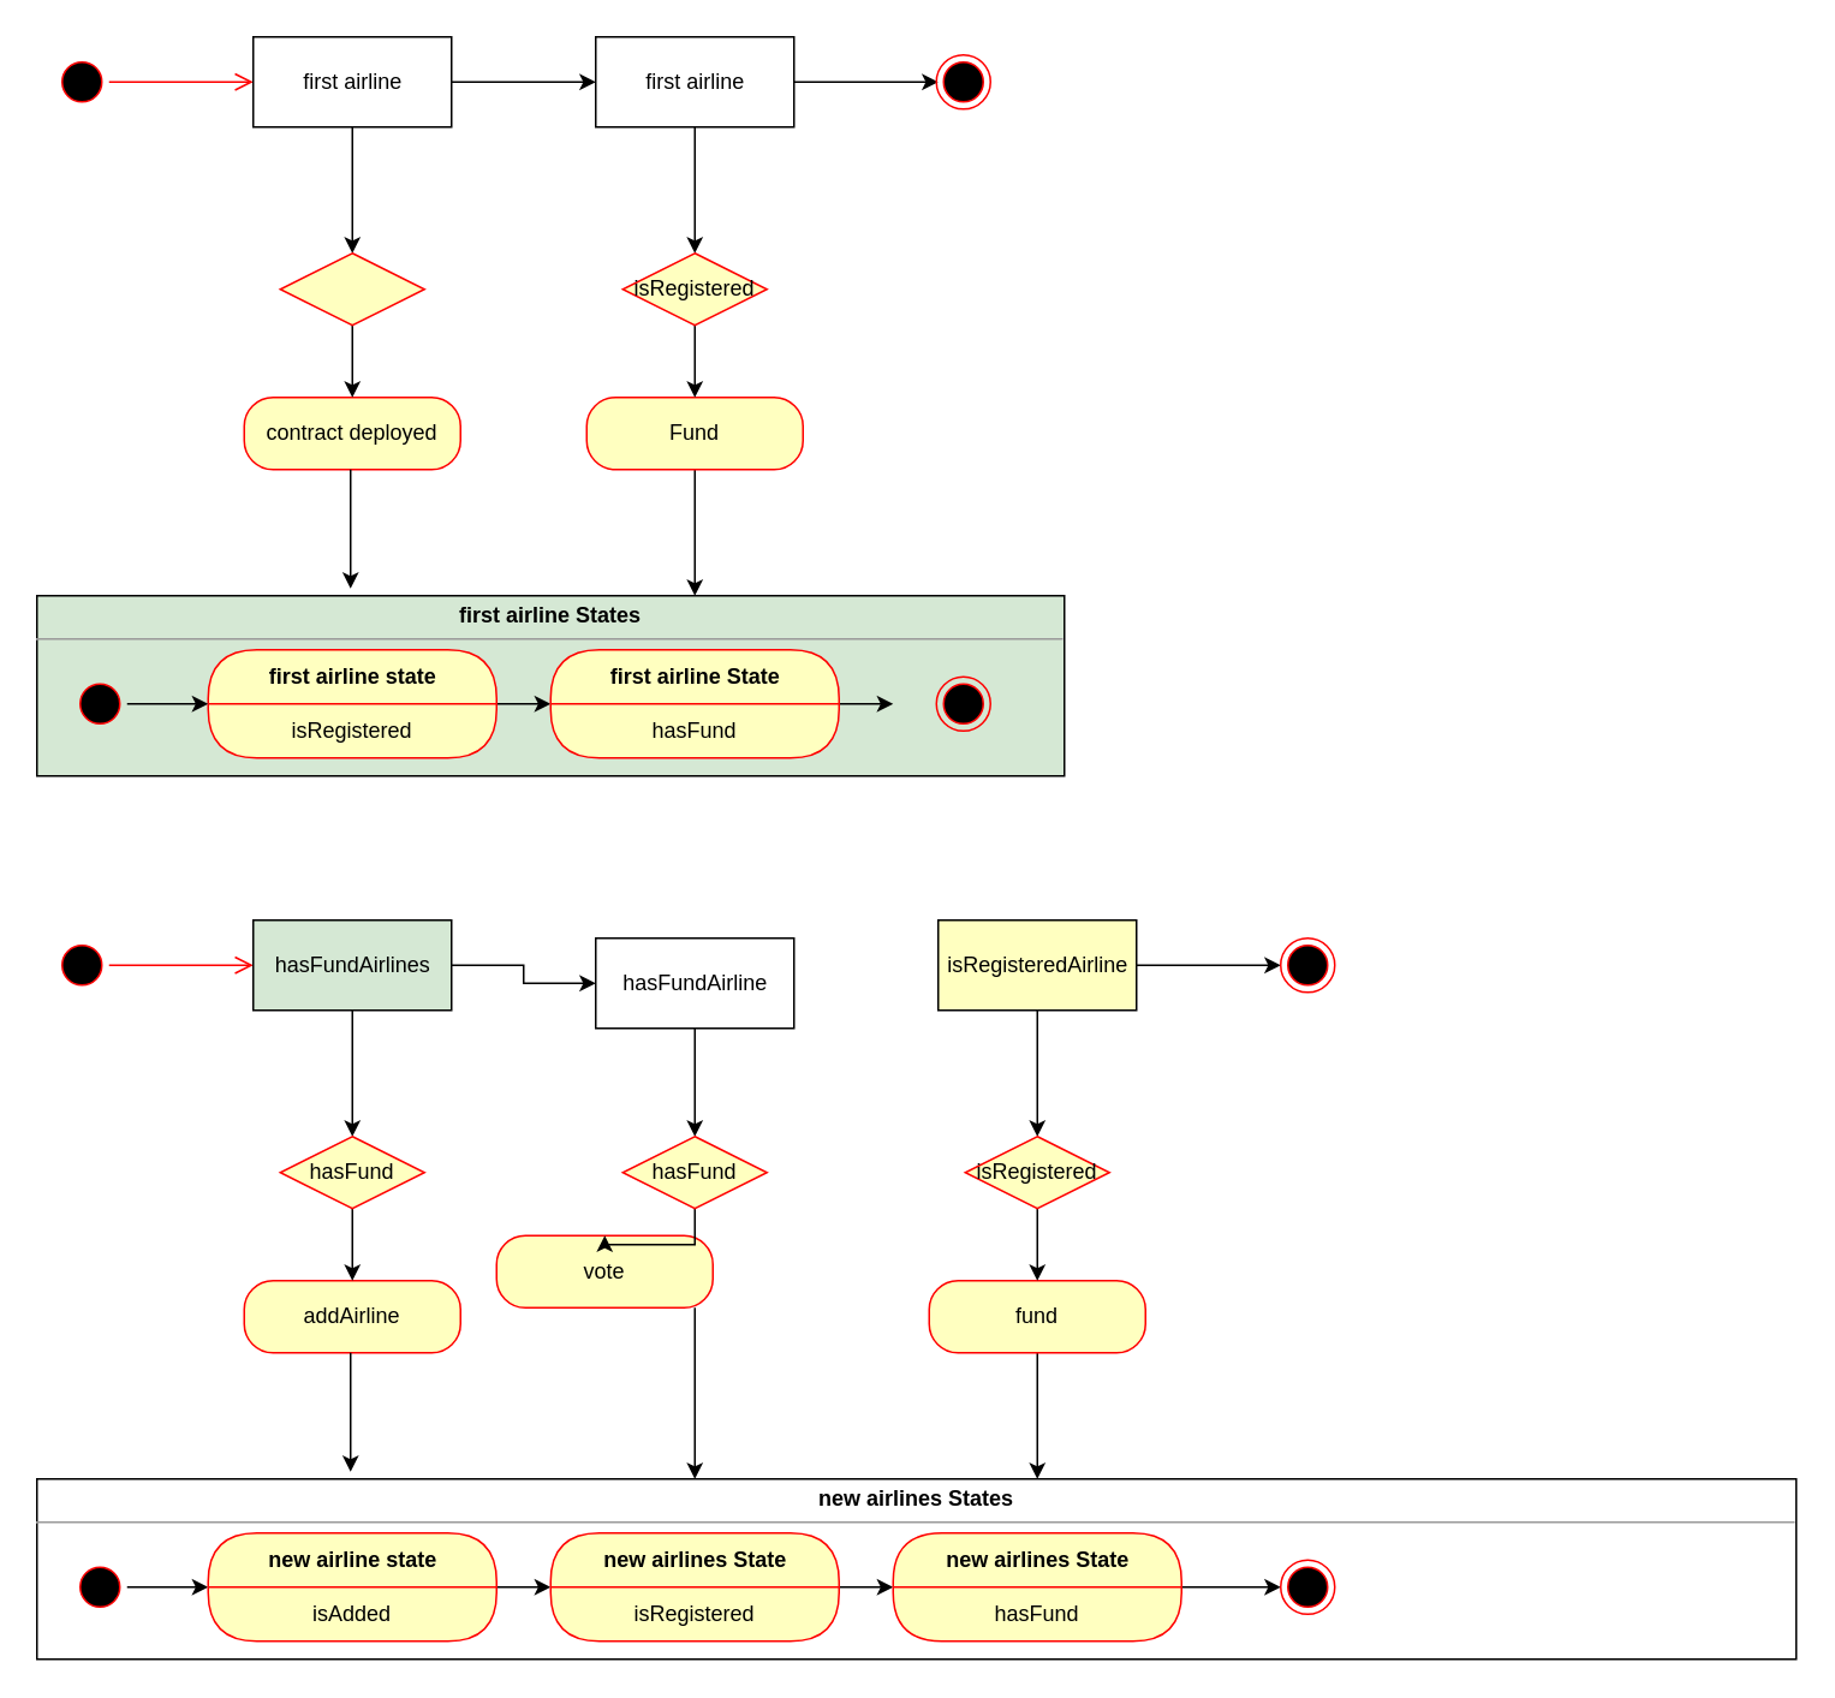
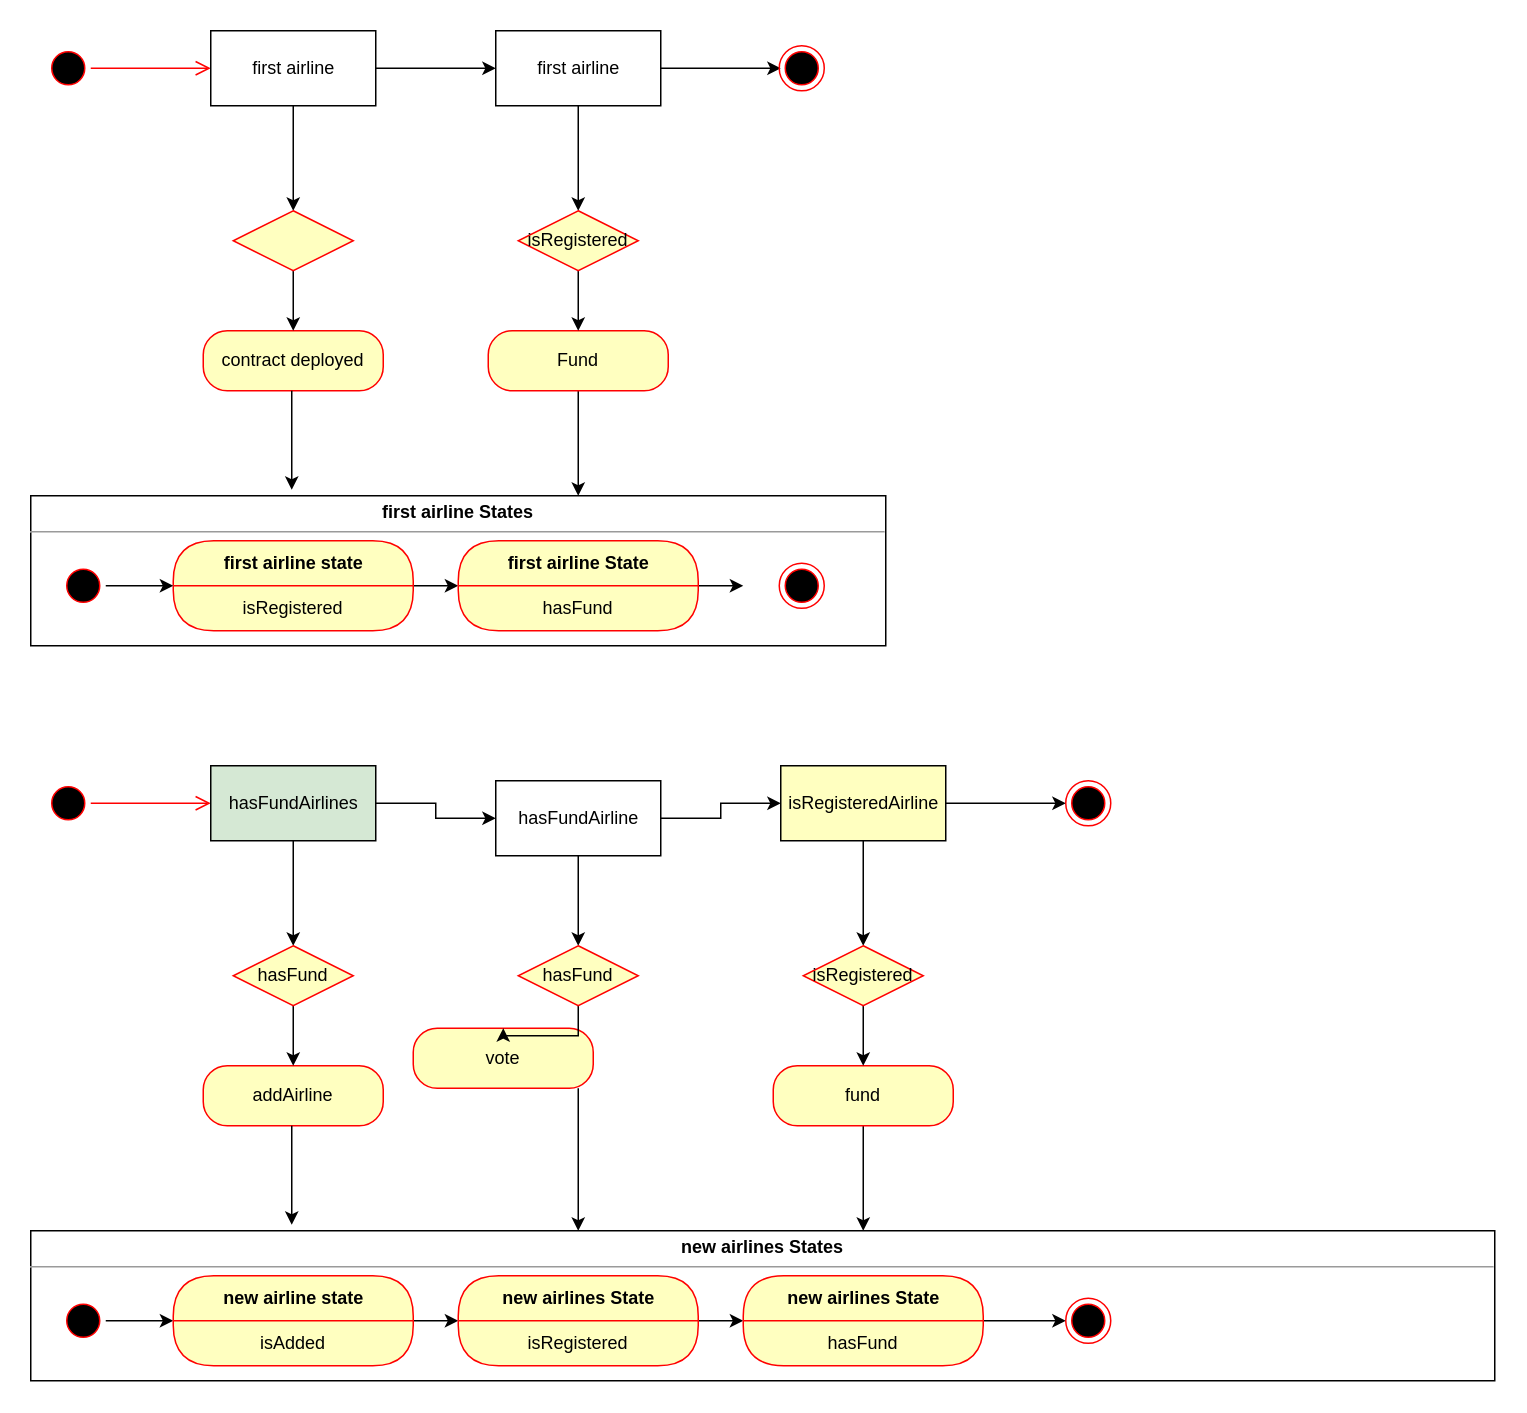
  <mxCell id="0" />
  <mxCell id="1" parent="0" />
- <mxCell id="2" value="&lt;p style=&quot;margin: 0px ; margin-top: 4px ; text-align: center&quot;&gt;&lt;b&gt;first airline States&lt;/b&gt;&lt;/p&gt;&lt;hr size=&quot;1&quot;&gt;&lt;div style=&quot;height: 2px&quot;&gt;&lt;/div&gt;" style="verticalAlign=top;align=left;overflow=fill;fontSize=12;fontFamily=Helvetica;html=1;fillColor=#d5e8d4;" parent="1" vertex="1"><mxGeometry x="20" y="330" width="570" height="100" as="geometry" /></mxCell>
+ <mxCell id="2" value="&lt;p style=&quot;margin: 0px ; margin-top: 4px ; text-align: center&quot;&gt;&lt;b&gt;first airline States&lt;/b&gt;&lt;/p&gt;&lt;hr size=&quot;1&quot;&gt;&lt;div style=&quot;height: 2px&quot;&gt;&lt;/div&gt;" style="verticalAlign=top;align=left;overflow=fill;fontSize=12;fontFamily=Helvetica;html=1;" parent="1" vertex="1"><mxGeometry x="20" y="330" width="570" height="100" as="geometry" /></mxCell>
  <mxCell id="3" value="contract deployed" style="rounded=1;whiteSpace=wrap;html=1;arcSize=40;fontColor=#000000;fillColor=#ffffc0;strokeColor=#ff0000;" parent="1" vertex="1"><mxGeometry x="135" y="220" width="120" height="40" as="geometry" /></mxCell>
  <mxCell id="4" value="" style="edgeStyle=orthogonalEdgeStyle;rounded=0;orthogonalLoop=1;jettySize=auto;html=1;" parent="1" source="5" target="2" edge="1"><mxGeometry relative="1" as="geometry"><Array as="points"><mxPoint x="385" y="320" /><mxPoint x="385" y="320" /></Array></mxGeometry></mxCell>
  <mxCell id="5" value="Fund" style="rounded=1;whiteSpace=wrap;html=1;arcSize=40;fontColor=#000000;fillColor=#ffffc0;strokeColor=#ff0000;" parent="1" vertex="1"><mxGeometry x="325" y="220" width="120" height="40" as="geometry" /></mxCell>
  <mxCell id="6" value="" style="ellipse;html=1;shape=startState;fillColor=#000000;strokeColor=#ff0000;" parent="1" vertex="1"><mxGeometry x="30" y="30" width="30" height="30" as="geometry" /></mxCell>
  <mxCell id="7" value="" style="edgeStyle=orthogonalEdgeStyle;html=1;verticalAlign=bottom;endArrow=open;endSize=8;strokeColor=#ff0000;" parent="1" source="6" edge="1"><mxGeometry relative="1" as="geometry"><mxPoint x="140" y="45" as="targetPoint" /></mxGeometry></mxCell>
  <mxCell id="8" value="" style="edgeStyle=orthogonalEdgeStyle;rounded=0;orthogonalLoop=1;jettySize=auto;html=1;" parent="1" source="10" target="15" edge="1"><mxGeometry relative="1" as="geometry" /></mxCell>
  <mxCell id="9" value="" style="edgeStyle=orthogonalEdgeStyle;rounded=0;orthogonalLoop=1;jettySize=auto;html=1;" parent="1" source="10" target="13" edge="1"><mxGeometry relative="1" as="geometry" /></mxCell>
  <mxCell id="10" value="first airline" style="html=1;" parent="1" vertex="1"><mxGeometry x="140" y="20" width="110" height="50" as="geometry" /></mxCell>
  <mxCell id="11" value="" style="edgeStyle=orthogonalEdgeStyle;rounded=0;orthogonalLoop=1;jettySize=auto;html=1;" parent="1" source="13" target="17" edge="1"><mxGeometry relative="1" as="geometry" /></mxCell>
  <mxCell id="12" value="" style="edgeStyle=orthogonalEdgeStyle;rounded=0;orthogonalLoop=1;jettySize=auto;html=1;" parent="1" source="13" edge="1"><mxGeometry relative="1" as="geometry"><mxPoint x="520" y="45" as="targetPoint" /></mxGeometry></mxCell>
  <mxCell id="13" value="first airline" style="html=1;" parent="1" vertex="1"><mxGeometry x="330" y="20" width="110" height="50" as="geometry" /></mxCell>
  <mxCell id="14" value="" style="edgeStyle=orthogonalEdgeStyle;rounded=0;orthogonalLoop=1;jettySize=auto;html=1;" parent="1" source="15" target="3" edge="1"><mxGeometry relative="1" as="geometry" /></mxCell>
  <mxCell id="15" value="" style="rhombus;whiteSpace=wrap;html=1;fillColor=#ffffc0;strokeColor=#ff0000;" parent="1" vertex="1"><mxGeometry x="155" y="140" width="80" height="40" as="geometry" /></mxCell>
  <mxCell id="16" value="" style="edgeStyle=orthogonalEdgeStyle;rounded=0;orthogonalLoop=1;jettySize=auto;html=1;" parent="1" source="17" target="5" edge="1"><mxGeometry relative="1" as="geometry" /></mxCell>
  <mxCell id="17" value="isRegistered" style="rhombus;whiteSpace=wrap;html=1;fillColor=#ffffc0;strokeColor=#ff0000;" parent="1" vertex="1"><mxGeometry x="345" y="140" width="80" height="40" as="geometry" /></mxCell>
  <mxCell id="18" value="" style="edgeStyle=orthogonalEdgeStyle;rounded=0;orthogonalLoop=1;jettySize=auto;html=1;entryX=0;entryY=0;entryDx=0;entryDy=0;" parent="1" source="19" target="26" edge="1"><mxGeometry relative="1" as="geometry"><Array as="points"><mxPoint x="295" y="390" /><mxPoint x="295" y="390" /></Array></mxGeometry></mxCell>
  <mxCell id="19" value="first airline state" style="swimlane;html=1;fontStyle=1;align=center;verticalAlign=middle;childLayout=stackLayout;horizontal=1;startSize=30;horizontalStack=0;resizeParent=0;resizeLast=1;container=0;fontColor=#000000;collapsible=0;rounded=1;arcSize=30;strokeColor=#ff0000;fillColor=#ffffc0;swimlaneFillColor=#ffffc0;dropTarget=0;" parent="1" vertex="1"><mxGeometry x="115" y="360" width="160" height="60" as="geometry" /></mxCell>
  <mxCell id="20" value="isRegistered" style="text;html=1;strokeColor=none;fillColor=none;align=center;verticalAlign=middle;spacingLeft=4;spacingRight=4;whiteSpace=wrap;overflow=hidden;rotatable=0;fontColor=#000000;" parent="19" vertex="1"><mxGeometry y="30" width="160" height="30" as="geometry" /></mxCell>
  <mxCell id="21" value="" style="edgeStyle=orthogonalEdgeStyle;rounded=0;orthogonalLoop=1;jettySize=auto;html=1;entryX=0;entryY=0;entryDx=0;entryDy=0;" parent="1" source="22" target="20" edge="1"><mxGeometry relative="1" as="geometry"><Array as="points"><mxPoint x="100" y="390" /><mxPoint x="100" y="390" /></Array></mxGeometry></mxCell>
  <mxCell id="22" value="" style="ellipse;html=1;shape=startState;fillColor=#000000;strokeColor=#ff0000;" parent="1" vertex="1"><mxGeometry x="40" y="375" width="30" height="30" as="geometry" /></mxCell>
  <mxCell id="23" value="" style="edgeStyle=orthogonalEdgeStyle;rounded=0;orthogonalLoop=1;jettySize=auto;html=1;" parent="1" edge="1"><mxGeometry relative="1" as="geometry"><mxPoint x="194" y="260" as="sourcePoint" /><mxPoint x="194" y="326" as="targetPoint" /></mxGeometry></mxCell>
  <mxCell id="24" value="" style="edgeStyle=orthogonalEdgeStyle;rounded=0;orthogonalLoop=1;jettySize=auto;html=1;" parent="1" source="25" edge="1"><mxGeometry relative="1" as="geometry"><Array as="points"><mxPoint x="490" y="390" /><mxPoint x="490" y="390" /></Array><mxPoint x="495" y="390" as="targetPoint" /></mxGeometry></mxCell>
  <mxCell id="25" value="first airline State" style="swimlane;html=1;fontStyle=1;align=center;verticalAlign=middle;childLayout=stackLayout;horizontal=1;startSize=30;horizontalStack=0;resizeParent=0;resizeLast=1;container=0;fontColor=#000000;collapsible=0;rounded=1;arcSize=30;strokeColor=#ff0000;fillColor=#ffffc0;swimlaneFillColor=#ffffc0;dropTarget=0;" parent="1" vertex="1"><mxGeometry x="305" y="360" width="160" height="60" as="geometry" /></mxCell>
  <mxCell id="26" value="hasFund" style="text;html=1;strokeColor=none;fillColor=none;align=center;verticalAlign=middle;spacingLeft=4;spacingRight=4;whiteSpace=wrap;overflow=hidden;rotatable=0;fontColor=#000000;" parent="25" vertex="1"><mxGeometry y="30" width="160" height="30" as="geometry" /></mxCell>
  <mxCell id="27" value="" style="ellipse;html=1;shape=endState;fillColor=#000000;strokeColor=#ff0000;" parent="1" vertex="1"><mxGeometry x="519" y="30" width="30" height="30" as="geometry" /></mxCell>
  <mxCell id="28" value="" style="ellipse;html=1;shape=endState;fillColor=#000000;strokeColor=#ff0000;" parent="1" vertex="1"><mxGeometry x="519" y="375" width="30" height="30" as="geometry" /></mxCell>
  <mxCell id="29" value="&lt;p style=&quot;margin: 0px ; margin-top: 4px ; text-align: center&quot;&gt;&lt;b&gt;new airlines States&lt;/b&gt;&lt;/p&gt;&lt;hr size=&quot;1&quot;&gt;&lt;div style=&quot;height: 2px&quot;&gt;&lt;/div&gt;" style="verticalAlign=top;align=left;overflow=fill;fontSize=12;fontFamily=Helvetica;html=1;" parent="1" vertex="1"><mxGeometry x="20" y="820" width="976" height="100" as="geometry" /></mxCell>
  <mxCell id="30" value="addAirline" style="rounded=1;whiteSpace=wrap;html=1;arcSize=40;fontColor=#000000;fillColor=#ffffc0;strokeColor=#ff0000;" parent="1" vertex="1"><mxGeometry x="135" y="710" width="120" height="40" as="geometry" /></mxCell>
  <mxCell id="31" value="" style="edgeStyle=orthogonalEdgeStyle;rounded=0;orthogonalLoop=1;jettySize=auto;html=1;" parent="1" source="32" target="29" edge="1"><mxGeometry relative="1" as="geometry"><Array as="points"><mxPoint x="385" y="810" /><mxPoint x="385" y="810" /></Array></mxGeometry></mxCell>
  <mxCell id="32" value="vote" style="rounded=1;whiteSpace=wrap;html=1;arcSize=40;fontColor=#000000;fillColor=#ffffc0;strokeColor=#ff0000;" parent="1" vertex="1"><mxGeometry x="275" y="685" width="120" height="40" as="geometry" /></mxCell>
  <mxCell id="33" value="" style="edgeStyle=orthogonalEdgeStyle;rounded=0;orthogonalLoop=1;jettySize=auto;html=1;" parent="1" source="34" target="29" edge="1"><mxGeometry relative="1" as="geometry"><Array as="points"><mxPoint x="575" y="810" /><mxPoint x="575" y="810" /></Array></mxGeometry></mxCell>
  <mxCell id="34" value="fund" style="rounded=1;whiteSpace=wrap;html=1;arcSize=40;fontColor=#000000;fillColor=#ffffc0;strokeColor=#ff0000;" parent="1" vertex="1"><mxGeometry x="515" y="710" width="120" height="40" as="geometry" /></mxCell>
  <mxCell id="35" value="" style="ellipse;html=1;shape=startState;fillColor=#000000;strokeColor=#ff0000;" parent="1" vertex="1"><mxGeometry x="30" y="520" width="30" height="30" as="geometry" /></mxCell>
  <mxCell id="36" value="" style="edgeStyle=orthogonalEdgeStyle;html=1;verticalAlign=bottom;endArrow=open;endSize=8;strokeColor=#ff0000;" parent="1" source="35" edge="1"><mxGeometry relative="1" as="geometry"><mxPoint x="140" y="535" as="targetPoint" /></mxGeometry></mxCell>
  <mxCell id="37" value="" style="edgeStyle=orthogonalEdgeStyle;rounded=0;orthogonalLoop=1;jettySize=auto;html=1;" parent="1" source="39" target="47" edge="1"><mxGeometry relative="1" as="geometry" /></mxCell>
  <mxCell id="38" value="" style="edgeStyle=orthogonalEdgeStyle;rounded=0;orthogonalLoop=1;jettySize=auto;html=1;" parent="1" source="39" target="42" edge="1"><mxGeometry relative="1" as="geometry" /></mxCell>
  <mxCell id="39" value="hasFundAirlines" style="html=1;fillColor=#d5e8d4;" parent="1" vertex="1"><mxGeometry x="140" y="510" width="110" height="50" as="geometry" /></mxCell>
  <mxCell id="40" value="" style="edgeStyle=orthogonalEdgeStyle;rounded=0;orthogonalLoop=1;jettySize=auto;html=1;" parent="1" source="42" target="49" edge="1"><mxGeometry relative="1" as="geometry" /></mxCell>
+ <mxCell id="41" value="" style="edgeStyle=orthogonalEdgeStyle;rounded=0;orthogonalLoop=1;jettySize=auto;html=1;" parent="1" source="42" target="45" edge="1"><mxGeometry relative="1" as="geometry" /></mxCell>
  <mxCell id="42" value="hasFundAirline" style="html=1;" parent="1" vertex="1"><mxGeometry x="330" y="520" width="110" height="50" as="geometry" /></mxCell>
  <mxCell id="43" value="" style="edgeStyle=orthogonalEdgeStyle;rounded=0;orthogonalLoop=1;jettySize=auto;html=1;" parent="1" source="45" target="51" edge="1"><mxGeometry relative="1" as="geometry" /></mxCell>
  <mxCell id="44" value="" style="edgeStyle=orthogonalEdgeStyle;rounded=0;orthogonalLoop=1;jettySize=auto;html=1;" parent="1" source="45" edge="1"><mxGeometry relative="1" as="geometry"><mxPoint x="710" y="535" as="targetPoint" /></mxGeometry></mxCell>
  <mxCell id="45" value="isRegisteredAirline" style="html=1;fillColor=#ffffc0;" parent="1" vertex="1"><mxGeometry x="520" y="510" width="110" height="50" as="geometry" /></mxCell>
  <mxCell id="46" value="" style="edgeStyle=orthogonalEdgeStyle;rounded=0;orthogonalLoop=1;jettySize=auto;html=1;" parent="1" source="47" target="30" edge="1"><mxGeometry relative="1" as="geometry" /></mxCell>
  <mxCell id="47" value="hasFund" style="rhombus;whiteSpace=wrap;html=1;fillColor=#ffffc0;strokeColor=#ff0000;" parent="1" vertex="1"><mxGeometry x="155" y="630" width="80" height="40" as="geometry" /></mxCell>
  <mxCell id="48" value="" style="edgeStyle=orthogonalEdgeStyle;rounded=0;orthogonalLoop=1;jettySize=auto;html=1;" parent="1" source="49" target="32" edge="1"><mxGeometry relative="1" as="geometry" /></mxCell>
  <mxCell id="49" value="hasFund" style="rhombus;whiteSpace=wrap;html=1;fillColor=#ffffc0;strokeColor=#ff0000;" parent="1" vertex="1"><mxGeometry x="345" y="630" width="80" height="40" as="geometry" /></mxCell>
  <mxCell id="50" value="" style="edgeStyle=orthogonalEdgeStyle;rounded=0;orthogonalLoop=1;jettySize=auto;html=1;" parent="1" source="51" target="34" edge="1"><mxGeometry relative="1" as="geometry" /></mxCell>
  <mxCell id="51" value="isRegistered" style="rhombus;whiteSpace=wrap;html=1;fillColor=#ffffc0;strokeColor=#ff0000;" parent="1" vertex="1"><mxGeometry x="535" y="630" width="80" height="40" as="geometry" /></mxCell>
  <mxCell id="52" value="" style="edgeStyle=orthogonalEdgeStyle;rounded=0;orthogonalLoop=1;jettySize=auto;html=1;entryX=0;entryY=0;entryDx=0;entryDy=0;" parent="1" source="60" target="63" edge="1"><mxGeometry relative="1" as="geometry"><Array as="points"><mxPoint x="295" y="880" /><mxPoint x="295" y="880" /></Array></mxGeometry></mxCell>
  <mxCell id="53" value="" style="edgeStyle=orthogonalEdgeStyle;rounded=0;orthogonalLoop=1;jettySize=auto;html=1;entryX=0;entryY=0;entryDx=0;entryDy=0;" parent="1" source="54" target="61" edge="1"><mxGeometry relative="1" as="geometry"><Array as="points"><mxPoint x="100" y="880" /><mxPoint x="100" y="880" /></Array></mxGeometry></mxCell>
  <mxCell id="54" value="" style="ellipse;html=1;shape=startState;fillColor=#000000;strokeColor=#ff0000;" parent="1" vertex="1"><mxGeometry x="40" y="865" width="30" height="30" as="geometry" /></mxCell>
  <mxCell id="55" value="" style="edgeStyle=orthogonalEdgeStyle;rounded=0;orthogonalLoop=1;jettySize=auto;html=1;" parent="1" edge="1"><mxGeometry relative="1" as="geometry"><mxPoint x="194" y="750" as="sourcePoint" /><mxPoint x="194" y="816" as="targetPoint" /></mxGeometry></mxCell>
  <mxCell id="56" value="" style="edgeStyle=orthogonalEdgeStyle;rounded=0;orthogonalLoop=1;jettySize=auto;html=1;" parent="1" source="62" target="65" edge="1"><mxGeometry relative="1" as="geometry"><Array as="points"><mxPoint x="490" y="880" /><mxPoint x="490" y="880" /></Array></mxGeometry></mxCell>
  <mxCell id="57" value="" style="edgeStyle=orthogonalEdgeStyle;rounded=0;orthogonalLoop=1;jettySize=auto;html=1;entryX=0;entryY=0.5;entryDx=0;entryDy=0;" parent="1" source="64" target="59" edge="1"><mxGeometry relative="1" as="geometry"><Array as="points" /><mxPoint x="685" y="880" as="targetPoint" /></mxGeometry></mxCell>
  <mxCell id="58" value="" style="ellipse;html=1;shape=endState;fillColor=#000000;strokeColor=#ff0000;" parent="1" vertex="1"><mxGeometry x="710" y="520" width="30" height="30" as="geometry" /></mxCell>
  <mxCell id="59" value="" style="ellipse;html=1;shape=endState;fillColor=#000000;strokeColor=#ff0000;" parent="1" vertex="1"><mxGeometry x="710" y="865" width="30" height="30" as="geometry" /></mxCell>
  <mxCell id="60" value="new airline state" style="swimlane;html=1;fontStyle=1;align=center;verticalAlign=middle;childLayout=stackLayout;horizontal=1;startSize=30;horizontalStack=0;resizeParent=0;resizeLast=1;container=0;fontColor=#000000;collapsible=0;rounded=1;arcSize=30;strokeColor=#ff0000;fillColor=#ffffc0;swimlaneFillColor=#ffffc0;dropTarget=0;" parent="1" vertex="1"><mxGeometry x="115" y="850" width="160" height="60" as="geometry" /></mxCell>
  <mxCell id="61" value="isAdded" style="text;html=1;strokeColor=none;fillColor=none;align=center;verticalAlign=middle;spacingLeft=4;spacingRight=4;whiteSpace=wrap;overflow=hidden;rotatable=0;fontColor=#000000;" parent="60" vertex="1"><mxGeometry y="30" width="160" height="30" as="geometry" /></mxCell>
  <mxCell id="62" value="new airlines State" style="swimlane;html=1;fontStyle=1;align=center;verticalAlign=middle;childLayout=stackLayout;horizontal=1;startSize=30;horizontalStack=0;resizeParent=0;resizeLast=1;container=0;fontColor=#000000;collapsible=0;rounded=1;arcSize=30;strokeColor=#ff0000;fillColor=#ffffc0;swimlaneFillColor=#ffffc0;dropTarget=0;" parent="1" vertex="1"><mxGeometry x="305" y="850" width="160" height="60" as="geometry" /></mxCell>
  <mxCell id="63" value="isRegistered" style="text;html=1;strokeColor=none;fillColor=none;align=center;verticalAlign=middle;spacingLeft=4;spacingRight=4;whiteSpace=wrap;overflow=hidden;rotatable=0;fontColor=#000000;" parent="62" vertex="1"><mxGeometry y="30" width="160" height="30" as="geometry" /></mxCell>
  <mxCell id="64" value="new airlines State" style="swimlane;html=1;fontStyle=1;align=center;verticalAlign=middle;childLayout=stackLayout;horizontal=1;startSize=30;horizontalStack=0;resizeParent=0;resizeLast=1;container=0;fontColor=#000000;collapsible=0;rounded=1;arcSize=30;strokeColor=#ff0000;fillColor=#ffffc0;swimlaneFillColor=#ffffc0;dropTarget=0;" parent="1" vertex="1"><mxGeometry x="495" y="850" width="160" height="60" as="geometry" /></mxCell>
  <mxCell id="65" value="hasFund" style="text;html=1;strokeColor=none;fillColor=none;align=center;verticalAlign=middle;spacingLeft=4;spacingRight=4;whiteSpace=wrap;overflow=hidden;rotatable=0;fontColor=#000000;" parent="64" vertex="1"><mxGeometry y="30" width="160" height="30" as="geometry" /></mxCell>
